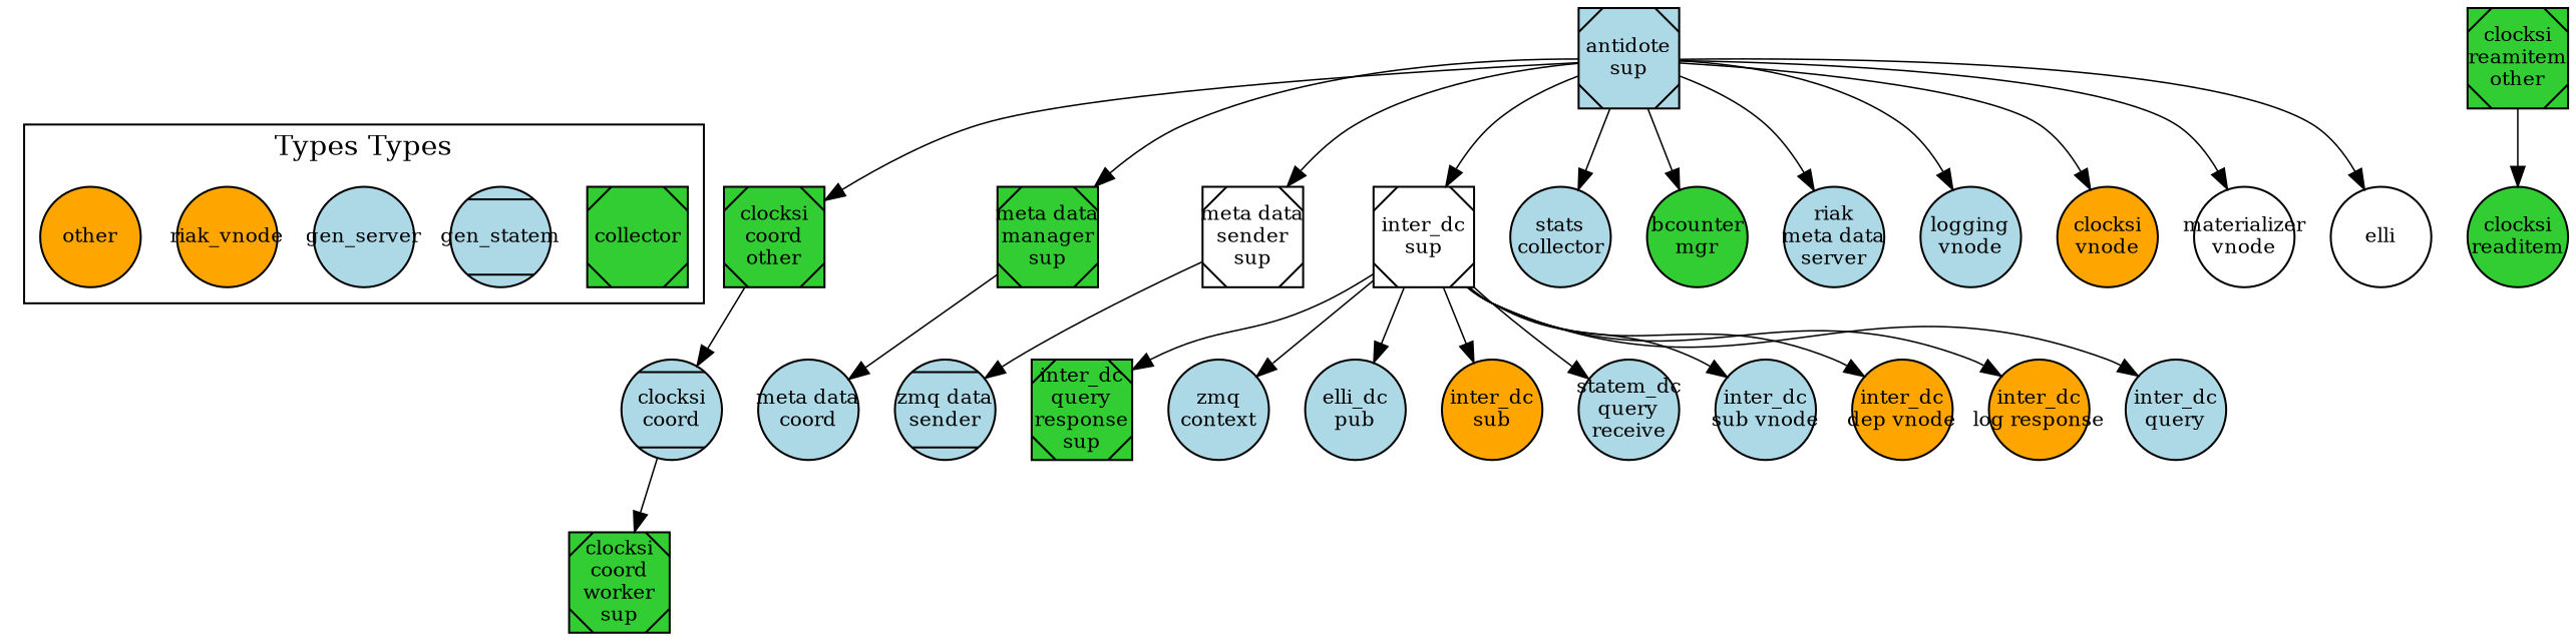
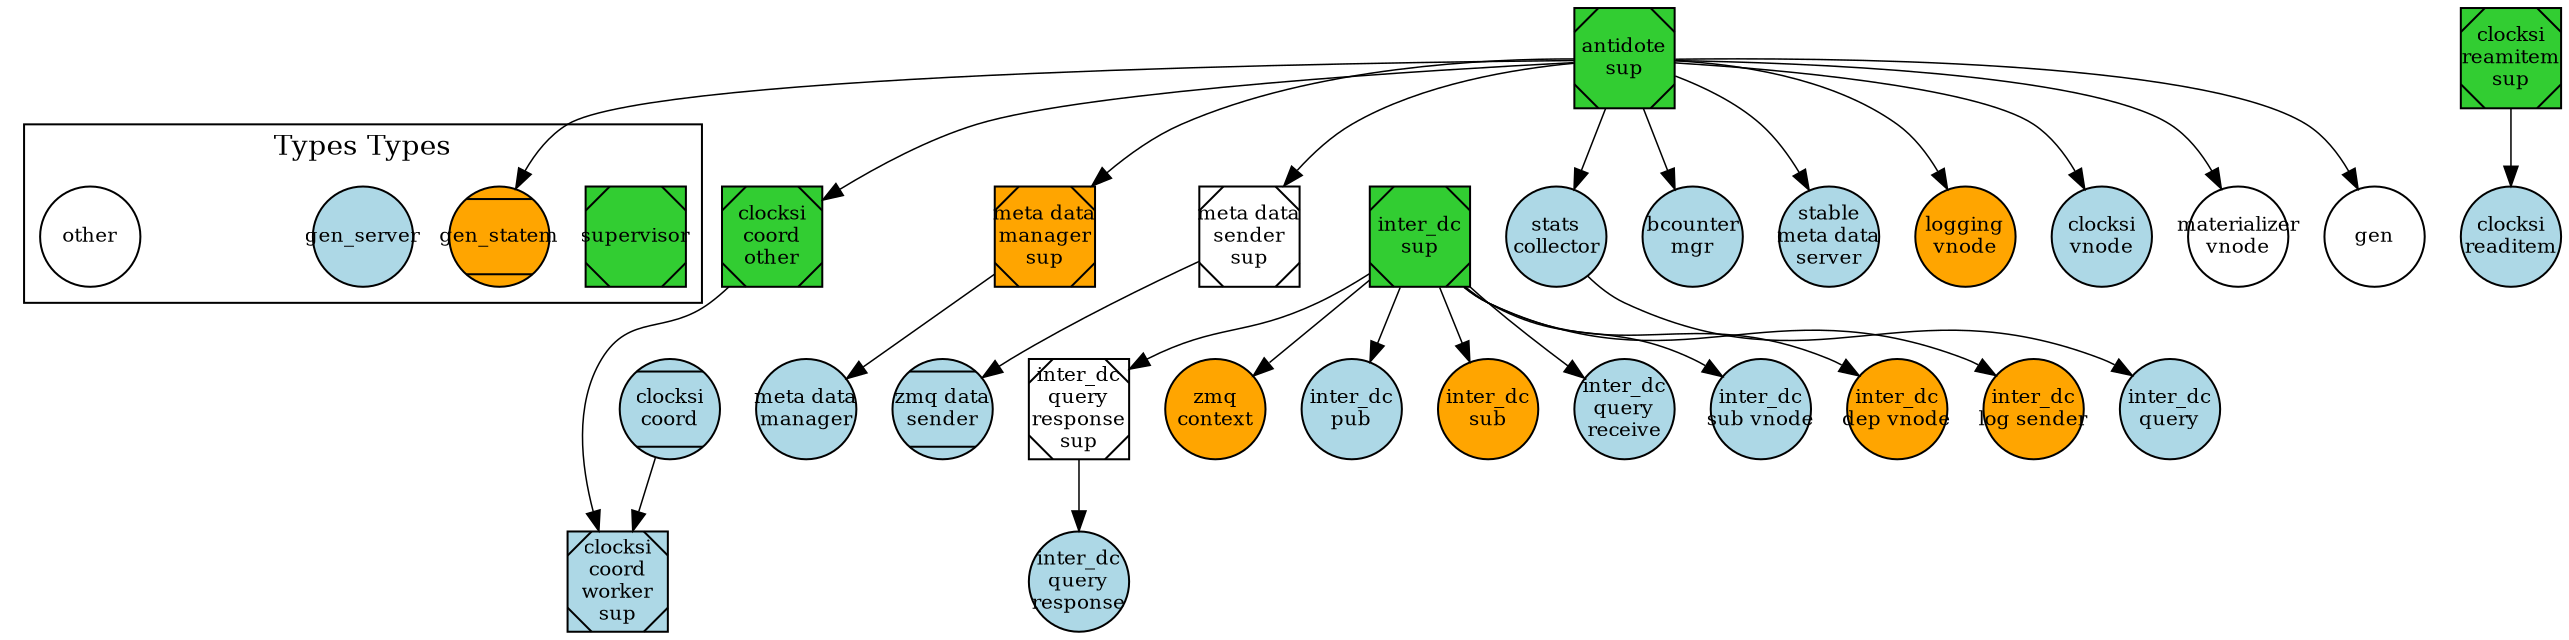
  digraph {
    splines=true
    node [color=black fillcolor=lightblue fixedsize=true fontsize=10 shape=circle style="filled,solid"]
    edge [color=black penwidth=0.75]
-   supervisor [fillcolor=limegreen shape=Msquare width=0.70 label=collector]
-   gen_statem [shape=Mcircle width=0.70]
+   supervisor [fillcolor=limegreen shape=Msquare width=0.70]
+   gen_statem [fillcolor=orange shape=Mcircle width=0.70]
    gen_server [width=0.70]
-   riak_vnode [fillcolor=orange width=0.70]
-   other [fillcolor=orange width=0.70]
-   n6 [label="antidote\nsup" shape=Msquare width=0.70]
+   other [fillcolor=white width=0.70]
+   n6 [fillcolor=limegreen label="antidote\nsup" shape=Msquare width=0.70]
    n7 [fillcolor=limegreen label="clocksi\ncoord\nother" shape=Msquare width=0.70]
-   n8 [fillcolor=limegreen label="meta data\nmanager\nsup" shape=Msquare width=0.70]
+   n8 [fillcolor=orange label="meta data\nmanager\nsup" shape=Msquare width=0.70]
    n9 [fillcolor=white label="meta data\nsender\nsup" shape=Msquare width=0.70]
-   n10 [fillcolor=white label="inter_dc\nsup" shape=Msquare width=0.70]
+   n10 [fillcolor=limegreen label="inter_dc\nsup" shape=Msquare width=0.70]
    n11 [label="stats\ncollector" width=0.70]
-   n12 [fillcolor=limegreen label="bcounter\nmgr" width=0.70]
-   n13 [label="riak\nmeta data\nserver" width=0.70]
-   n14 [label="logging\nvnode" width=0.70]
-   n15 [fillcolor=orange label="clocksi\nvnode" width=0.70]
+   n12 [label="bcounter\nmgr" width=0.70]
+   n13 [label="stable\nmeta data\nserver" width=0.70]
+   n14 [fillcolor=orange label="logging\nvnode" width=0.70]
+   n15 [label="clocksi\nvnode" width=0.70]
    n16 [fillcolor=white label="materializer\nvnode" width=0.70]
-   elli [fillcolor=white width=0.70]
-   n18 [fillcolor=limegreen label="clocksi\ncoord\nworker\nsup" shape=Msquare width=0.70]
-   n19 [fillcolor=limegreen label="clocksi\nreamitem\nother" shape=Msquare width=0.70]
-   n20 [fillcolor=limegreen label="clocksi\nreaditem" width=0.70]
-   n21 [label="meta data\ncoord" width=0.70]
+   elli [fillcolor=white width=0.70 label=gen]
+   n18 [label="clocksi\ncoord\nworker\nsup" shape=Msquare width=0.70]
+   n19 [fillcolor=limegreen label="clocksi\nreamitem\nsup" shape=Msquare width=0.70]
+   n20 [label="clocksi\nreaditem" width=0.70]
+   n21 [label="meta data\nmanager" width=0.70]
    n22 [label="zmq data\nsender" shape=Mcircle width=0.70]
-   n23 [fillcolor=limegreen label="inter_dc\nquery\nresponse\nsup" shape=Msquare width=0.70]
-   n24 [label="zmq\ncontext" width=0.70]
-   n25 [label="elli_dc\npub" width=0.70]
+   n23 [fillcolor=white label="inter_dc\nquery\nresponse\nsup" shape=Msquare width=0.70]
+   n24 [fillcolor=orange label="zmq\ncontext" width=0.70]
+   n25 [label="inter_dc\npub" width=0.70]
    n26 [fillcolor=orange label="inter_dc\nsub" width=0.70]
    n27 [label="inter_dc\nquery" width=0.70]
-   n28 [label="statem_dc\nquery\nreceive" width=0.70]
+   n28 [label="inter_dc\nquery\nreceive" width=0.70]
    n29 [label="inter_dc\nsub vnode" width=0.70]
    n30 [fillcolor=orange label="inter_dc\ndep vnode" width=0.70]
-   n31 [fillcolor=orange label="inter_dc\nlog response" width=0.70]
+   n31 [fillcolor=orange label="inter_dc\nlog sender" width=0.70]
    n32 [label="clocksi\ncoord" shape=Mcircle width=0.70]
+   n33 [label="inter_dc\nquery\nresponse" width=0.70]
    subgraph cluster_1 {
      label="Types Types"
      supervisor
      gen_statem
      gen_server
-     riak_vnode
      other
    }
    n6 -> n7
    n6 -> n8
    n6 -> n9
-   n6 -> n10
+   n6 -> gen_statem
    n6 -> n11
    n6 -> n12
    n6 -> n13
    n6 -> n14
    n6 -> n15
    n6 -> n16
    n6 -> elli
-   n7 -> n32
+   n7 -> n18
    n8 -> n21
    n9 -> n22
    n10 -> n23
    n10 -> n24
    n10 -> n25
    n10 -> n26
-   n10 -> n27
+   n11 -> n27
    n10 -> n28
    n10 -> n29
    n10 -> n30
    n10 -> n31
    n19 -> n20
+   n23 -> n33
    n32 -> n18
  }
